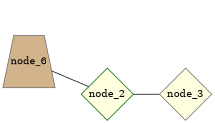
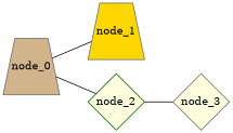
  graph {
    rankdir=LR
    node [color=gray40 fillcolor=lightyellow fixedsize=true shape=trapezium style=filled]
-   node_0 [fillcolor=tan height=1 width=1 label=node_6]
+   node_0 [fillcolor=tan height=1 width=1]
+   node_1 [fillcolor=gold height=1 width=1]
    node_2 [color=darkgreen height=1 shape=diamond width=1]
    node_3 [height=1 shape=diamond width=1]
+   node_0 -- node_1
    node_0 -- node_2
    node_2 -- node_3
  }
